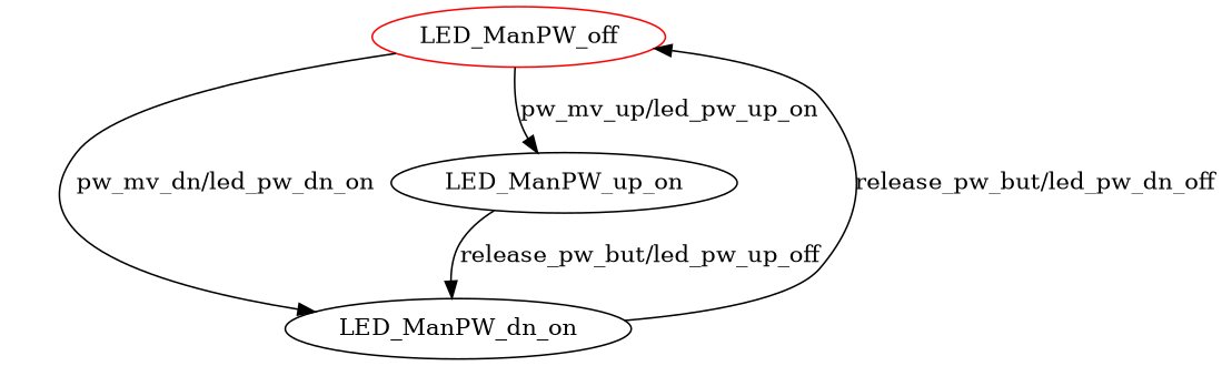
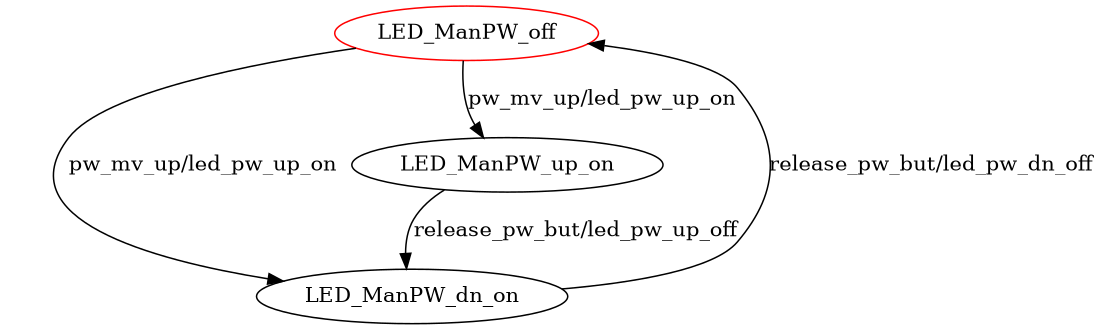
  digraph {
    n1 [color=red label=LED_ManPW_off]
    n2 [label=LED_ManPW_dn_on]
    n3 [label=LED_ManPW_up_on]
-   n1 -> n2 [label="pw_mv_dn/led_pw_dn_on"]
+   n1 -> n2 [label="pw_mv_up/led_pw_up_on"]
    n1 -> n3 [label="pw_mv_up/led_pw_up_on"]
    n2 -> n1 [label="release_pw_but/led_pw_dn_off"]
    n3 -> n2 [label="release_pw_but/led_pw_up_off"]
  }
